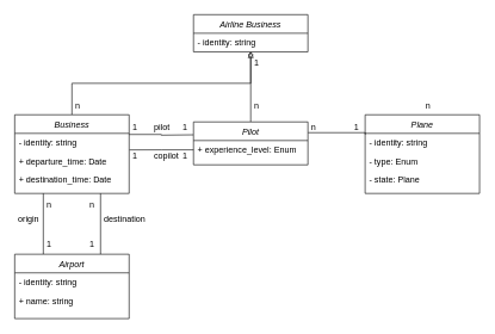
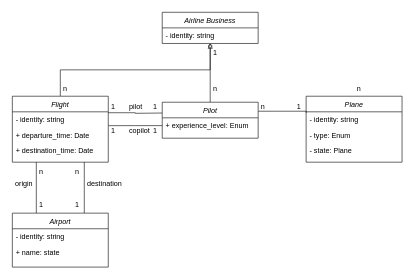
  <mxCell id="0" />
  <mxCell id="1" parent="0" />
  <mxCell id="2" value="" style="edgeStyle=orthogonalEdgeStyle;rounded=0;orthogonalLoop=1;jettySize=auto;html=1;startArrow=diamond;startFill=0;endArrow=none;endFill=0;exitX=0.5;exitY=1;exitDx=0;exitDy=0;" edge="1" parent="1" source="3" target="29"><mxGeometry relative="1" as="geometry"><mxPoint x="130" y="120" as="sourcePoint" /></mxGeometry></mxCell>
  <mxCell id="3" value="Airline Business" style="swimlane;fontStyle=2;align=center;verticalAlign=top;childLayout=stackLayout;horizontal=1;startSize=26;horizontalStack=0;resizeParent=1;resizeLast=0;collapsible=1;marginBottom=0;rounded=0;shadow=0;strokeWidth=1;" parent="1" vertex="1"><mxGeometry x="270" y="20" width="160" height="52" as="geometry"><mxRectangle x="230" y="140" width="160" height="26" as="alternateBounds" /></mxGeometry></mxCell>
  <mxCell id="4" value="- identity: string" style="text;align=left;verticalAlign=top;spacingLeft=4;spacingRight=4;overflow=hidden;rotatable=0;points=[[0,0.5],[1,0.5]];portConstraint=eastwest;" parent="3" vertex="1"><mxGeometry y="26" width="160" height="26" as="geometry" /></mxCell>
  <mxCell id="5" value="Plane" style="swimlane;fontStyle=2;align=center;verticalAlign=top;childLayout=stackLayout;horizontal=1;startSize=26;horizontalStack=0;resizeParent=1;resizeLast=0;collapsible=1;marginBottom=0;rounded=0;shadow=0;strokeWidth=1;" parent="1" vertex="1"><mxGeometry x="510" y="160" width="160" height="110" as="geometry"><mxRectangle x="550" y="140" width="160" height="26" as="alternateBounds" /></mxGeometry></mxCell>
  <mxCell id="6" value="- identity: string" style="text;align=left;verticalAlign=top;spacingLeft=4;spacingRight=4;overflow=hidden;rotatable=0;points=[[0,0.5],[1,0.5]];portConstraint=eastwest;rounded=0;shadow=0;html=0;" parent="5" vertex="1"><mxGeometry y="26" width="160" height="26" as="geometry" /></mxCell>
  <mxCell id="7" value="- type: Enum" style="text;align=left;verticalAlign=top;spacingLeft=4;spacingRight=4;overflow=hidden;rotatable=0;points=[[0,0.5],[1,0.5]];portConstraint=eastwest;" parent="5" vertex="1"><mxGeometry y="52" width="160" height="26" as="geometry" /></mxCell>
  <mxCell id="8" value="- state: Plane" style="text;align=left;verticalAlign=top;spacingLeft=4;spacingRight=4;overflow=hidden;rotatable=0;points=[[0,0.5],[1,0.5]];portConstraint=eastwest;rounded=0;shadow=0;html=0;" parent="5" vertex="1"><mxGeometry y="78" width="160" height="26" as="geometry" /></mxCell>
  <mxCell id="9" value="1" style="resizable=0;align=left;verticalAlign=bottom;labelBackgroundColor=none;fontSize=12;" connectable="0" vertex="1" parent="1"><mxGeometry x="350" y="100" as="geometry"><mxPoint x="3" y="-5" as="offset" /></mxGeometry></mxCell>
  <mxCell id="10" value="n" style="resizable=0;align=left;verticalAlign=bottom;labelBackgroundColor=none;fontSize=12;direction=west;" connectable="0" vertex="1" parent="1"><mxGeometry x="590" y="160" as="geometry"><mxPoint x="3" y="-5" as="offset" /></mxGeometry></mxCell>
  <mxCell id="11" style="edgeStyle=orthogonalEdgeStyle;rounded=0;orthogonalLoop=1;jettySize=auto;html=1;exitX=0.5;exitY=0;exitDx=0;exitDy=0;startArrow=none;startFill=0;endArrow=block;endFill=0;entryX=0.5;entryY=1;entryDx=0;entryDy=0;" edge="1" parent="1" source="12" target="3"><mxGeometry relative="1" as="geometry"><mxPoint x="220" y="70" as="targetPoint" /></mxGeometry></mxCell>
- <mxCell id="12" value="Business" style="swimlane;fontStyle=2;align=center;verticalAlign=top;childLayout=stackLayout;horizontal=1;startSize=26;horizontalStack=0;resizeParent=1;resizeLast=0;collapsible=1;marginBottom=0;rounded=0;shadow=0;strokeWidth=1;" vertex="1" parent="1"><mxGeometry x="20" y="160" width="160" height="110" as="geometry"><mxRectangle x="230" y="140" width="160" height="26" as="alternateBounds" /></mxGeometry></mxCell>
+ <mxCell id="12" value="Flight" style="swimlane;fontStyle=2;align=center;verticalAlign=top;childLayout=stackLayout;horizontal=1;startSize=26;horizontalStack=0;resizeParent=1;resizeLast=0;collapsible=1;marginBottom=0;rounded=0;shadow=0;strokeWidth=1;" vertex="1" parent="1"><mxGeometry x="20" y="160" width="160" height="110" as="geometry"><mxRectangle x="230" y="140" width="160" height="26" as="alternateBounds" /></mxGeometry></mxCell>
  <mxCell id="13" value="- identity: string" style="text;align=left;verticalAlign=top;spacingLeft=4;spacingRight=4;overflow=hidden;rotatable=0;points=[[0,0.5],[1,0.5]];portConstraint=eastwest;" vertex="1" parent="12"><mxGeometry y="26" width="160" height="26" as="geometry" /></mxCell>
  <mxCell id="14" value="+ departure_time: Date" style="text;align=left;verticalAlign=top;spacingLeft=4;spacingRight=4;overflow=hidden;rotatable=0;points=[[0,0.5],[1,0.5]];portConstraint=eastwest;" vertex="1" parent="12"><mxGeometry y="52" width="160" height="26" as="geometry" /></mxCell>
  <mxCell id="15" value="+ destination_time: Date" style="text;align=left;verticalAlign=top;spacingLeft=4;spacingRight=4;overflow=hidden;rotatable=0;points=[[0,0.5],[1,0.5]];portConstraint=eastwest;" vertex="1" parent="12"><mxGeometry y="78" width="160" height="26" as="geometry" /></mxCell>
  <mxCell id="16" style="edgeStyle=orthogonalEdgeStyle;rounded=0;orthogonalLoop=1;jettySize=auto;html=1;exitX=0.25;exitY=0;exitDx=0;exitDy=0;entryX=0.25;entryY=1;entryDx=0;entryDy=0;startArrow=none;startFill=0;endArrow=none;endFill=0;" edge="1" parent="1" source="18" target="12"><mxGeometry relative="1" as="geometry" /></mxCell>
  <mxCell id="17" style="edgeStyle=orthogonalEdgeStyle;rounded=0;orthogonalLoop=1;jettySize=auto;html=1;exitX=0.75;exitY=0;exitDx=0;exitDy=0;entryX=0.75;entryY=1;entryDx=0;entryDy=0;startArrow=none;startFill=0;endArrow=none;endFill=0;" edge="1" parent="1" source="18" target="12"><mxGeometry relative="1" as="geometry" /></mxCell>
  <mxCell id="18" value="Airport" style="swimlane;fontStyle=2;align=center;verticalAlign=top;childLayout=stackLayout;horizontal=1;startSize=26;horizontalStack=0;resizeParent=1;resizeLast=0;collapsible=1;marginBottom=0;rounded=0;shadow=0;strokeWidth=1;" vertex="1" parent="1"><mxGeometry x="20" y="355" width="160" height="90" as="geometry"><mxRectangle x="230" y="140" width="160" height="26" as="alternateBounds" /></mxGeometry></mxCell>
  <mxCell id="19" value="- identity: string" style="text;align=left;verticalAlign=top;spacingLeft=4;spacingRight=4;overflow=hidden;rotatable=0;points=[[0,0.5],[1,0.5]];portConstraint=eastwest;" vertex="1" parent="18"><mxGeometry y="26" width="160" height="26" as="geometry" /></mxCell>
- <mxCell id="20" value="+ name: string" style="text;align=left;verticalAlign=top;spacingLeft=4;spacingRight=4;overflow=hidden;rotatable=0;points=[[0,0.5],[1,0.5]];portConstraint=eastwest;" vertex="1" parent="18"><mxGeometry y="52" width="160" height="26" as="geometry" /></mxCell>
+ <mxCell id="20" value="+ name: state" style="text;align=left;verticalAlign=top;spacingLeft=4;spacingRight=4;overflow=hidden;rotatable=0;points=[[0,0.5],[1,0.5]];portConstraint=eastwest;" vertex="1" parent="18"><mxGeometry y="52" width="160" height="26" as="geometry" /></mxCell>
  <mxCell id="21" value="1" style="resizable=0;align=left;verticalAlign=bottom;labelBackgroundColor=none;fontSize=12;" connectable="0" vertex="1" parent="1"><mxGeometry x="60" y="355" as="geometry"><mxPoint x="3" y="-5" as="offset" /></mxGeometry></mxCell>
  <mxCell id="22" value="n" style="resizable=0;align=left;verticalAlign=bottom;labelBackgroundColor=none;fontSize=12;direction=west;" connectable="0" vertex="1" parent="1"><mxGeometry x="60" y="300" as="geometry"><mxPoint x="3" y="-5" as="offset" /></mxGeometry></mxCell>
  <mxCell id="23" value="origin" style="resizable=0;align=left;verticalAlign=bottom;labelBackgroundColor=none;fontSize=12;direction=west;fillColor=#d5e8d4;" connectable="0" vertex="1" parent="1"><mxGeometry x="20" y="320" as="geometry"><mxPoint x="3" y="-5" as="offset" /></mxGeometry></mxCell>
  <mxCell id="24" value="destination" style="resizable=0;align=left;verticalAlign=bottom;labelBackgroundColor=none;fontSize=12;direction=west;" connectable="0" vertex="1" parent="1"><mxGeometry x="140" y="320" as="geometry"><mxPoint x="3" y="-5" as="offset" /></mxGeometry></mxCell>
  <mxCell id="25" value="1" style="resizable=0;align=left;verticalAlign=bottom;labelBackgroundColor=none;fontSize=12;" connectable="0" vertex="1" parent="1"><mxGeometry x="120" y="355" as="geometry"><mxPoint x="3" y="-5" as="offset" /></mxGeometry></mxCell>
  <mxCell id="26" value="n" style="resizable=0;align=left;verticalAlign=bottom;labelBackgroundColor=none;fontSize=12;direction=west;" connectable="0" vertex="1" parent="1"><mxGeometry x="120" y="300" as="geometry"><mxPoint x="3" y="-5" as="offset" /></mxGeometry></mxCell>
  <mxCell id="27" style="edgeStyle=orthogonalEdgeStyle;rounded=0;orthogonalLoop=1;jettySize=auto;html=1;entryX=1;entryY=0.25;entryDx=0;entryDy=0;startArrow=none;startFill=0;endArrow=none;endFill=0;" edge="1" parent="1" target="12"><mxGeometry relative="1" as="geometry"><mxPoint x="270" y="188" as="sourcePoint" /></mxGeometry></mxCell>
  <mxCell id="28" style="edgeStyle=orthogonalEdgeStyle;rounded=0;orthogonalLoop=1;jettySize=auto;html=1;exitX=1;exitY=0.25;exitDx=0;exitDy=0;startArrow=none;startFill=0;endArrow=none;endFill=0;entryX=0;entryY=0.25;entryDx=0;entryDy=0;" edge="1" parent="1" source="29" target="5"><mxGeometry relative="1" as="geometry"><mxPoint x="490" y="185" as="targetPoint" /><Array as="points"><mxPoint x="510" y="185" /></Array></mxGeometry></mxCell>
  <mxCell id="29" value="Pilot" style="swimlane;fontStyle=2;align=center;verticalAlign=top;childLayout=stackLayout;horizontal=1;startSize=26;horizontalStack=0;resizeParent=1;resizeLast=0;collapsible=1;marginBottom=0;rounded=0;shadow=0;strokeWidth=1;" vertex="1" parent="1"><mxGeometry x="270" y="170" width="160" height="60" as="geometry"><mxRectangle x="230" y="140" width="160" height="26" as="alternateBounds" /></mxGeometry></mxCell>
  <mxCell id="30" value="+ experience_level: Enum" style="text;align=left;verticalAlign=top;spacingLeft=4;spacingRight=4;overflow=hidden;rotatable=0;points=[[0,0.5],[1,0.5]];portConstraint=eastwest;" vertex="1" parent="29"><mxGeometry y="26" width="160" height="26" as="geometry" /></mxCell>
  <mxCell id="31" value="n" style="resizable=0;align=left;verticalAlign=bottom;labelBackgroundColor=none;fontSize=12;" connectable="0" vertex="1" parent="1"><mxGeometry x="100" y="160" as="geometry"><mxPoint x="3" y="-5" as="offset" /></mxGeometry></mxCell>
  <mxCell id="32" value="n" style="resizable=0;align=left;verticalAlign=bottom;labelBackgroundColor=none;fontSize=12;" connectable="0" vertex="1" parent="1"><mxGeometry x="350" y="160" as="geometry"><mxPoint x="3" y="-5" as="offset" /></mxGeometry></mxCell>
  <mxCell id="33" value="1" style="resizable=0;align=left;verticalAlign=bottom;labelBackgroundColor=none;fontSize=12;direction=south;" connectable="0" vertex="1" parent="1"><mxGeometry x="180" y="190" as="geometry"><mxPoint x="3" y="-5" as="offset" /></mxGeometry></mxCell>
  <mxCell id="34" value="1" style="resizable=0;align=left;verticalAlign=bottom;labelBackgroundColor=none;fontSize=12;direction=west;" connectable="0" vertex="1" parent="1"><mxGeometry x="250" y="190" as="geometry"><mxPoint x="3" y="-5" as="offset" /></mxGeometry></mxCell>
  <mxCell id="35" style="edgeStyle=orthogonalEdgeStyle;rounded=0;orthogonalLoop=1;jettySize=auto;html=1;exitX=0;exitY=0.5;exitDx=0;exitDy=0;entryX=1.003;entryY=0.888;entryDx=0;entryDy=0;entryPerimeter=0;startArrow=none;startFill=0;endArrow=none;endFill=0;" edge="1" parent="1" source="30" target="13"><mxGeometry relative="1" as="geometry" /></mxCell>
  <mxCell id="36" value="1" style="resizable=0;align=left;verticalAlign=bottom;labelBackgroundColor=none;fontSize=12;direction=west;" connectable="0" vertex="1" parent="1"><mxGeometry x="250" y="230" as="geometry"><mxPoint x="3" y="-5" as="offset" /></mxGeometry></mxCell>
  <mxCell id="37" value="1" style="resizable=0;align=left;verticalAlign=bottom;labelBackgroundColor=none;fontSize=12;direction=west;" connectable="0" vertex="1" parent="1"><mxGeometry x="180" y="230" as="geometry"><mxPoint x="3" y="-5" as="offset" /></mxGeometry></mxCell>
  <mxCell id="38" value="pilot" style="resizable=0;align=left;verticalAlign=bottom;labelBackgroundColor=none;fontSize=12;direction=west;" connectable="0" vertex="1" parent="1"><mxGeometry x="210" y="190" as="geometry"><mxPoint x="3" y="-5" as="offset" /></mxGeometry></mxCell>
  <mxCell id="39" value="copilot" style="resizable=0;align=left;verticalAlign=bottom;labelBackgroundColor=none;fontSize=12;direction=east;" connectable="0" vertex="1" parent="1"><mxGeometry x="210" y="230" as="geometry"><mxPoint x="3" y="-5" as="offset" /></mxGeometry></mxCell>
  <mxCell id="40" value="1" style="resizable=0;align=left;verticalAlign=bottom;labelBackgroundColor=none;fontSize=12;direction=west;" connectable="0" vertex="1" parent="1"><mxGeometry x="490" y="190" as="geometry"><mxPoint x="3" y="-5" as="offset" /></mxGeometry></mxCell>
  <mxCell id="41" value="n" style="resizable=0;align=left;verticalAlign=bottom;labelBackgroundColor=none;fontSize=12;direction=west;" connectable="0" vertex="1" parent="1"><mxGeometry x="430" y="190" as="geometry"><mxPoint x="3" y="-5" as="offset" /></mxGeometry></mxCell>
